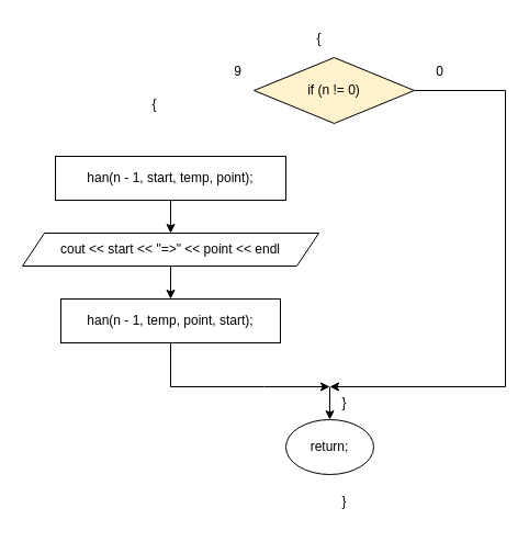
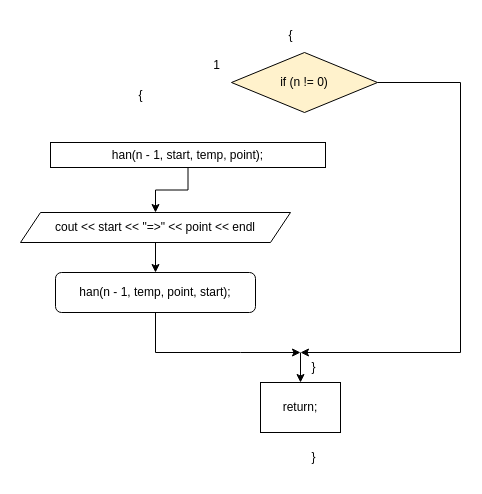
  <mxCell id="0" />
  <mxCell id="1" parent="0" />
  <mxCell id="2" style="edgeStyle=orthogonalEdgeStyle;rounded=0;orthogonalLoop=1;jettySize=auto;html=1;" edge="1" parent="1" source="3"><mxGeometry relative="1" as="geometry"><mxPoint x="300" y="352" as="targetPoint" /><Array as="points"><mxPoint x="460" y="82" /><mxPoint x="460" y="352" /></Array></mxGeometry></mxCell>
  <mxCell id="3" value="if (n != 0)" style="rhombus;whiteSpace=wrap;html=1;fillColor=#fff2cc;" vertex="1" parent="1"><mxGeometry x="231" y="52" width="146" height="60" as="geometry" /></mxCell>
  <mxCell id="4" style="edgeStyle=orthogonalEdgeStyle;rounded=0;orthogonalLoop=1;jettySize=auto;html=1;entryX=0.5;entryY=0;entryDx=0;entryDy=0;" edge="1" parent="1" source="5" target="9"><mxGeometry relative="1" as="geometry" /></mxCell>
- <mxCell id="5" value="han(n - 1, start, temp, point);" style="rounded=0;whiteSpace=wrap;html=1;" vertex="1" parent="1"><mxGeometry x="50" y="142" width="210" height="40" as="geometry" /></mxCell>
+ <mxCell id="5" value="han(n - 1, start, temp, point);" style="rounded=0;whiteSpace=wrap;html=1;" vertex="1" parent="1"><mxGeometry x="50" y="142" width="275" height="25" as="geometry" /></mxCell>
  <mxCell id="6" style="edgeStyle=orthogonalEdgeStyle;rounded=0;orthogonalLoop=1;jettySize=auto;html=1;" edge="1" parent="1" source="7"><mxGeometry relative="1" as="geometry"><mxPoint x="300" y="352" as="targetPoint" /><Array as="points"><mxPoint x="155" y="352" /><mxPoint x="240" y="352" /></Array></mxGeometry></mxCell>
- <mxCell id="7" value="han(n - 1, temp, point, start);" style="rounded=0;whiteSpace=wrap;html=1;" vertex="1" parent="1"><mxGeometry x="55" y="272" width="200" height="40" as="geometry" /></mxCell>
+ <mxCell id="7" value="han(n - 1, temp, point, start);" style="whiteSpace=wrap;html=1;rounded=1;" vertex="1" parent="1"><mxGeometry x="55" y="272" width="200" height="40" as="geometry" /></mxCell>
  <mxCell id="8" style="edgeStyle=orthogonalEdgeStyle;rounded=0;orthogonalLoop=1;jettySize=auto;html=1;entryX=0.5;entryY=0;entryDx=0;entryDy=0;" edge="1" parent="1" source="9" target="7"><mxGeometry relative="1" as="geometry" /></mxCell>
  <mxCell id="9" value="&lt;div&gt;cout &amp;lt;&amp;lt; start &amp;lt;&amp;lt; &quot;=&amp;gt;&quot; &amp;lt;&amp;lt; point &amp;lt;&amp;lt; endl&lt;/div&gt;" style="shape=parallelogram;perimeter=parallelogramPerimeter;whiteSpace=wrap;html=1;fixedSize=1;" vertex="1" parent="1"><mxGeometry x="20" y="212" width="270" height="30" as="geometry" /></mxCell>
- <mxCell id="10" value="return;" style="ellipse;whiteSpace=wrap;html=1;" vertex="1" parent="1"><mxGeometry x="260" y="382" width="80" height="50" as="geometry" /></mxCell>
+ <mxCell id="10" value="return;" style="whiteSpace=wrap;html=1;rounded=0;" vertex="1" parent="1"><mxGeometry x="260" y="382" width="80" height="50" as="geometry" /></mxCell>
  <mxCell id="11" value="" style="endArrow=classic;html=1;rounded=0;entryX=0.5;entryY=0;entryDx=0;entryDy=0;" edge="1" parent="1" target="10"><mxGeometry width="50" height="50" relative="1" as="geometry"><mxPoint x="300" y="352" as="sourcePoint" /><mxPoint x="330" y="152" as="targetPoint" /></mxGeometry></mxCell>
- <mxCell id="12" value="9" style="text;html=1;align=center;verticalAlign=middle;resizable=0;points=[];autosize=1;strokeColor=none;fillColor=none;" vertex="1" parent="1"><mxGeometry x="201" y="50" width="30" height="30" as="geometry" /></mxCell>
- <mxCell id="13" value="0" style="text;html=1;align=center;verticalAlign=middle;resizable=0;points=[];autosize=1;strokeColor=none;fillColor=none;" vertex="1" parent="1"><mxGeometry x="385" y="50" width="30" height="30" as="geometry" /></mxCell>
+ <mxCell id="12" value="1" style="text;html=1;align=center;verticalAlign=middle;resizable=0;points=[];autosize=1;strokeColor=none;fillColor=none;" vertex="1" parent="1"><mxGeometry x="201" y="50" width="30" height="30" as="geometry" /></mxCell>
  <mxCell id="14" value="{" style="text;html=1;align=center;verticalAlign=middle;resizable=0;points=[];autosize=1;strokeColor=none;fillColor=none;" vertex="1" parent="1"><mxGeometry x="125" y="80" width="30" height="30" as="geometry" /></mxCell>
  <mxCell id="15" value="}" style="text;html=1;align=center;verticalAlign=middle;resizable=0;points=[];autosize=1;strokeColor=none;fillColor=none;" vertex="1" parent="1"><mxGeometry x="298" y="352" width="30" height="30" as="geometry" /></mxCell>
  <mxCell id="16" value="{" style="text;html=1;align=center;verticalAlign=middle;resizable=0;points=[];autosize=1;strokeColor=none;fillColor=none;" vertex="1" parent="1"><mxGeometry x="275" y="20" width="30" height="30" as="geometry" /></mxCell>
  <mxCell id="17" value="}" style="text;html=1;align=center;verticalAlign=middle;resizable=0;points=[];autosize=1;strokeColor=none;fillColor=none;" vertex="1" parent="1"><mxGeometry x="298" y="442" width="30" height="30" as="geometry" /></mxCell>
